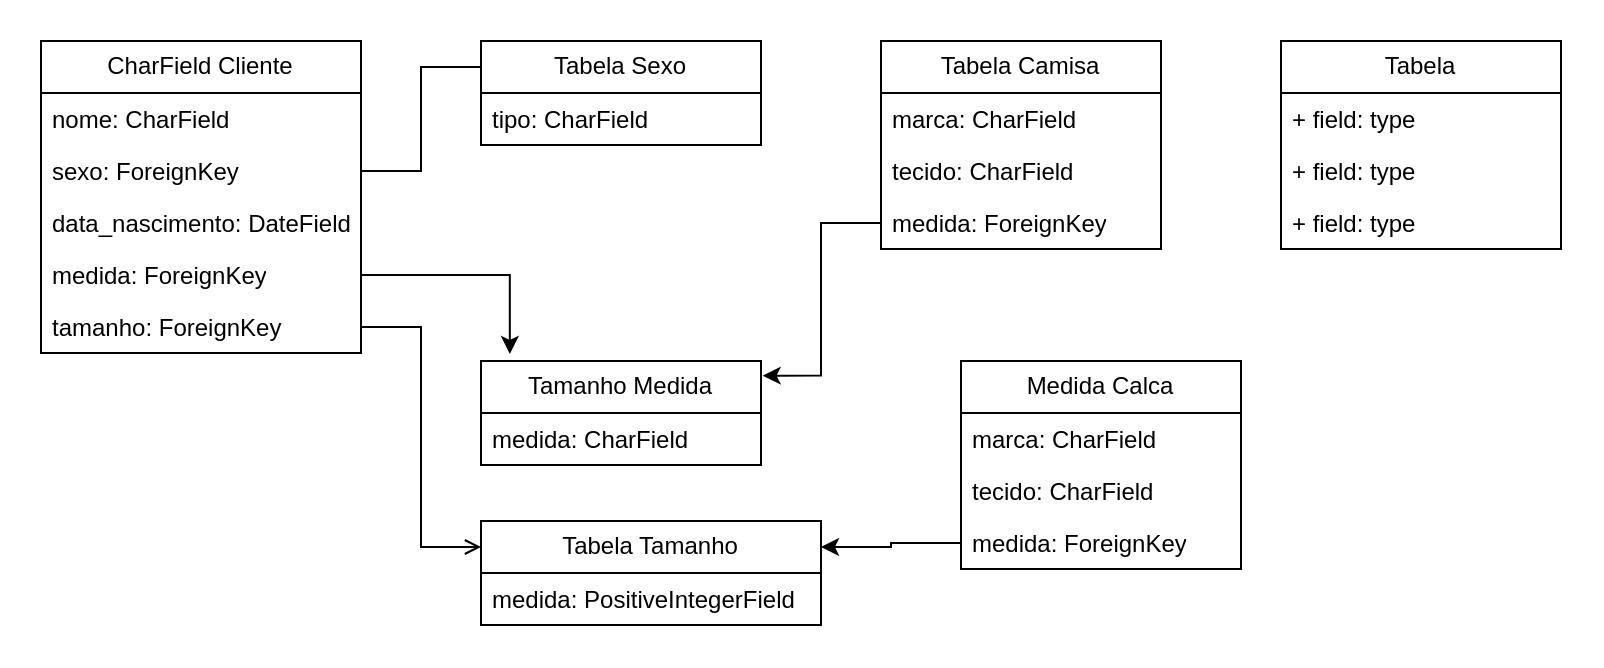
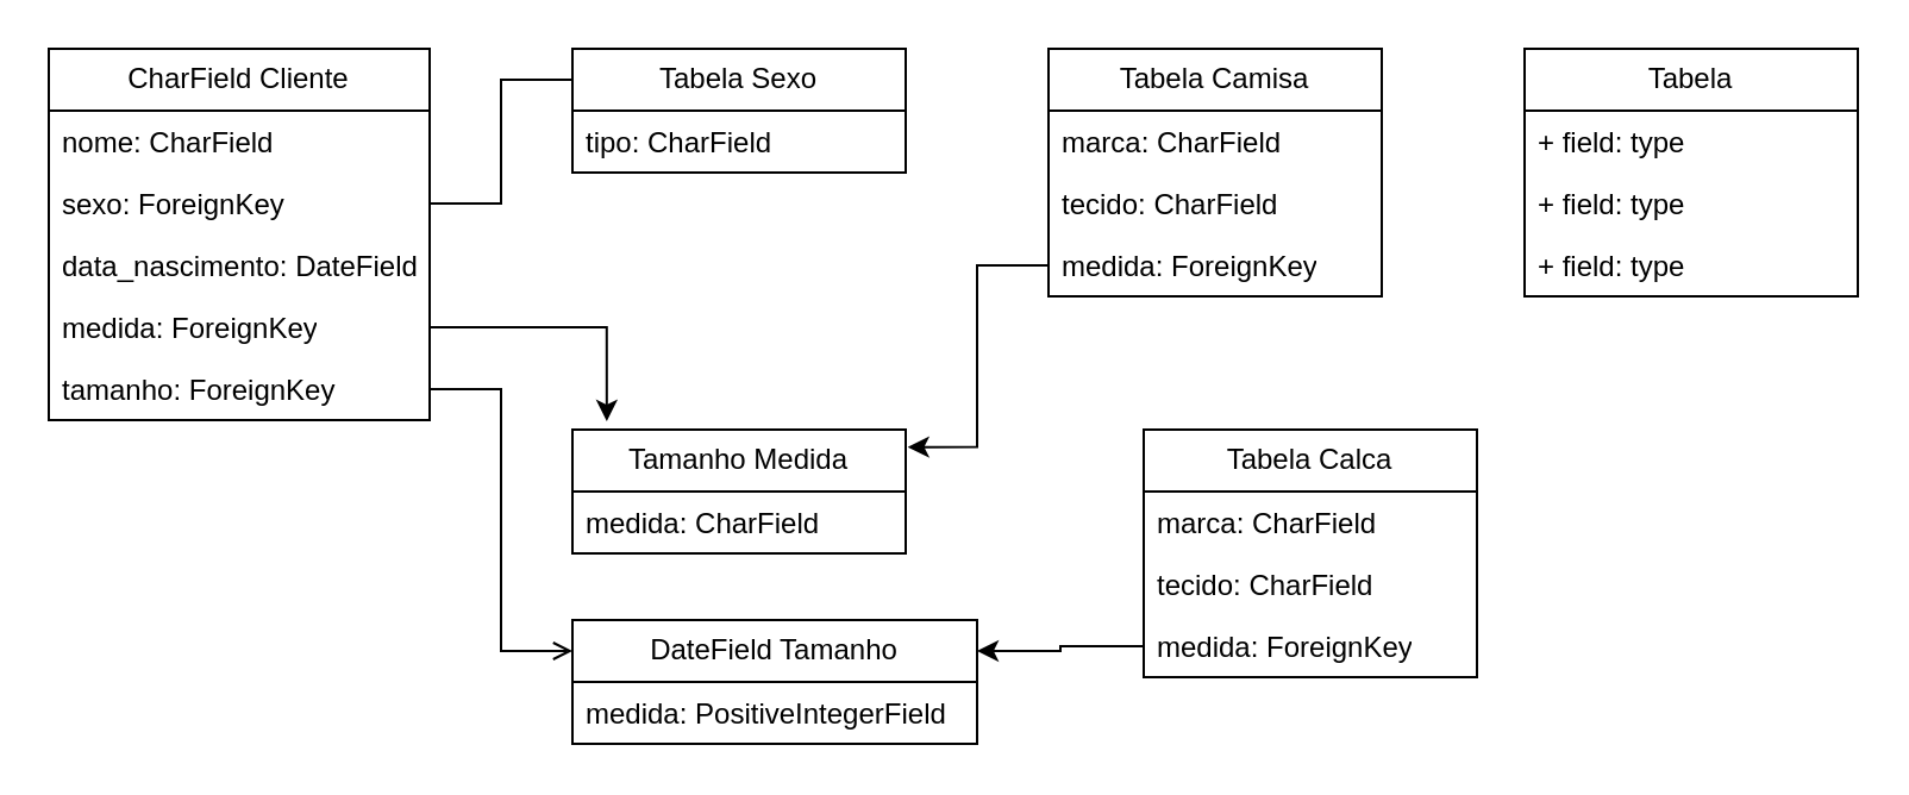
  <mxCell id="0" />
  <mxCell id="1" parent="0" />
  <mxCell id="2" value="CharField Cliente" style="swimlane;fontStyle=0;childLayout=stackLayout;horizontal=1;startSize=26;fillColor=none;horizontalStack=0;resizeParent=1;resizeParentMax=0;resizeLast=0;collapsible=1;marginBottom=0;whiteSpace=wrap;html=1;" vertex="1" parent="1"><mxGeometry x="20" y="20" width="160" height="156" as="geometry" /></mxCell>
  <mxCell id="3" value="nome: CharField" style="text;strokeColor=none;fillColor=none;align=left;verticalAlign=top;spacingLeft=4;spacingRight=4;overflow=hidden;rotatable=0;points=[[0,0.5],[1,0.5]];portConstraint=eastwest;whiteSpace=wrap;html=1;" vertex="1" parent="2"><mxGeometry y="26" width="160" height="26" as="geometry" /></mxCell>
  <mxCell id="4" value="sexo: ForeignKey&amp;nbsp;" style="text;strokeColor=none;fillColor=none;align=left;verticalAlign=top;spacingLeft=4;spacingRight=4;overflow=hidden;rotatable=0;points=[[0,0.5],[1,0.5]];portConstraint=eastwest;whiteSpace=wrap;html=1;" vertex="1" parent="2"><mxGeometry y="52" width="160" height="26" as="geometry" /></mxCell>
  <mxCell id="5" value="data_nascimento: DateField" style="text;strokeColor=none;fillColor=none;align=left;verticalAlign=top;spacingLeft=4;spacingRight=4;overflow=hidden;rotatable=0;points=[[0,0.5],[1,0.5]];portConstraint=eastwest;whiteSpace=wrap;html=1;" vertex="1" parent="2"><mxGeometry y="78" width="160" height="26" as="geometry" /></mxCell>
  <mxCell id="6" value="medida: ForeignKey" style="text;strokeColor=none;fillColor=none;align=left;verticalAlign=top;spacingLeft=4;spacingRight=4;overflow=hidden;rotatable=0;points=[[0,0.5],[1,0.5]];portConstraint=eastwest;whiteSpace=wrap;html=1;" vertex="1" parent="2"><mxGeometry y="104" width="160" height="26" as="geometry" /></mxCell>
  <mxCell id="7" value="tamanho: ForeignKey" style="text;strokeColor=none;fillColor=none;align=left;verticalAlign=top;spacingLeft=4;spacingRight=4;overflow=hidden;rotatable=0;points=[[0,0.5],[1,0.5]];portConstraint=eastwest;whiteSpace=wrap;html=1;" vertex="1" parent="2"><mxGeometry y="130" width="160" height="26" as="geometry" /></mxCell>
  <mxCell id="8" value="Tabela Sexo" style="swimlane;fontStyle=0;childLayout=stackLayout;horizontal=1;startSize=26;fillColor=none;horizontalStack=0;resizeParent=1;resizeParentMax=0;resizeLast=0;collapsible=1;marginBottom=0;whiteSpace=wrap;html=1;" vertex="1" parent="1"><mxGeometry x="240" y="20" width="140" height="52" as="geometry" /></mxCell>
  <mxCell id="9" value="tipo: CharField" style="text;strokeColor=none;fillColor=none;align=left;verticalAlign=top;spacingLeft=4;spacingRight=4;overflow=hidden;rotatable=0;points=[[0,0.5],[1,0.5]];portConstraint=eastwest;whiteSpace=wrap;html=1;" vertex="1" parent="8"><mxGeometry y="26" width="140" height="26" as="geometry" /></mxCell>
  <mxCell id="10" value="Tamanho Medida" style="swimlane;fontStyle=0;childLayout=stackLayout;horizontal=1;startSize=26;fillColor=none;horizontalStack=0;resizeParent=1;resizeParentMax=0;resizeLast=0;collapsible=1;marginBottom=0;whiteSpace=wrap;html=1;" vertex="1" parent="1"><mxGeometry x="240" y="180" width="140" height="52" as="geometry" /></mxCell>
  <mxCell id="11" value="medida: CharField" style="text;strokeColor=none;fillColor=none;align=left;verticalAlign=top;spacingLeft=4;spacingRight=4;overflow=hidden;rotatable=0;points=[[0,0.5],[1,0.5]];portConstraint=eastwest;whiteSpace=wrap;html=1;" vertex="1" parent="10"><mxGeometry y="26" width="140" height="26" as="geometry" /></mxCell>
  <mxCell id="12" value="Tabela Camisa" style="swimlane;fontStyle=0;childLayout=stackLayout;horizontal=1;startSize=26;fillColor=none;horizontalStack=0;resizeParent=1;resizeParentMax=0;resizeLast=0;collapsible=1;marginBottom=0;whiteSpace=wrap;html=1;" vertex="1" parent="1"><mxGeometry x="440" y="20" width="140" height="104" as="geometry" /></mxCell>
  <mxCell id="13" value="marca: CharField" style="text;strokeColor=none;fillColor=none;align=left;verticalAlign=top;spacingLeft=4;spacingRight=4;overflow=hidden;rotatable=0;points=[[0,0.5],[1,0.5]];portConstraint=eastwest;whiteSpace=wrap;html=1;" vertex="1" parent="12"><mxGeometry y="26" width="140" height="26" as="geometry" /></mxCell>
  <mxCell id="14" value="tecido: CharField" style="text;strokeColor=none;fillColor=none;align=left;verticalAlign=top;spacingLeft=4;spacingRight=4;overflow=hidden;rotatable=0;points=[[0,0.5],[1,0.5]];portConstraint=eastwest;whiteSpace=wrap;html=1;" vertex="1" parent="12"><mxGeometry y="52" width="140" height="26" as="geometry" /></mxCell>
  <mxCell id="15" value="medida: ForeignKey" style="text;strokeColor=none;fillColor=none;align=left;verticalAlign=top;spacingLeft=4;spacingRight=4;overflow=hidden;rotatable=0;points=[[0,0.5],[1,0.5]];portConstraint=eastwest;whiteSpace=wrap;html=1;" vertex="1" parent="12"><mxGeometry y="78" width="140" height="26" as="geometry" /></mxCell>
  <mxCell id="16" style="edgeStyle=orthogonalEdgeStyle;rounded=0;orthogonalLoop=1;jettySize=auto;html=1;exitX=1;exitY=0.5;exitDx=0;exitDy=0;entryX=0;entryY=0.25;entryDx=0;entryDy=0;endArrow=none;" edge="1" parent="1" source="4" target="8"><mxGeometry relative="1" as="geometry" /></mxCell>
  <mxCell id="17" style="edgeStyle=orthogonalEdgeStyle;rounded=0;orthogonalLoop=1;jettySize=auto;html=1;exitX=0;exitY=0.5;exitDx=0;exitDy=0;entryX=1.006;entryY=0.141;entryDx=0;entryDy=0;entryPerimeter=0;" edge="1" parent="1" source="15" target="10"><mxGeometry relative="1" as="geometry" /></mxCell>
  <mxCell id="18" value="Tabela" style="swimlane;fontStyle=0;childLayout=stackLayout;horizontal=1;startSize=26;fillColor=none;horizontalStack=0;resizeParent=1;resizeParentMax=0;resizeLast=0;collapsible=1;marginBottom=0;whiteSpace=wrap;html=1;" vertex="1" parent="1"><mxGeometry x="640" y="20" width="140" height="104" as="geometry" /></mxCell>
  <mxCell id="19" value="+ field: type" style="text;strokeColor=none;fillColor=none;align=left;verticalAlign=top;spacingLeft=4;spacingRight=4;overflow=hidden;rotatable=0;points=[[0,0.5],[1,0.5]];portConstraint=eastwest;whiteSpace=wrap;html=1;" vertex="1" parent="18"><mxGeometry y="26" width="140" height="26" as="geometry" /></mxCell>
  <mxCell id="20" value="+ field: type" style="text;strokeColor=none;fillColor=none;align=left;verticalAlign=top;spacingLeft=4;spacingRight=4;overflow=hidden;rotatable=0;points=[[0,0.5],[1,0.5]];portConstraint=eastwest;whiteSpace=wrap;html=1;" vertex="1" parent="18"><mxGeometry y="52" width="140" height="26" as="geometry" /></mxCell>
  <mxCell id="21" value="+ field: type" style="text;strokeColor=none;fillColor=none;align=left;verticalAlign=top;spacingLeft=4;spacingRight=4;overflow=hidden;rotatable=0;points=[[0,0.5],[1,0.5]];portConstraint=eastwest;whiteSpace=wrap;html=1;" vertex="1" parent="18"><mxGeometry y="78" width="140" height="26" as="geometry" /></mxCell>
- <mxCell id="22" value="Medida Calca" style="swimlane;fontStyle=0;childLayout=stackLayout;horizontal=1;startSize=26;fillColor=none;horizontalStack=0;resizeParent=1;resizeParentMax=0;resizeLast=0;collapsible=1;marginBottom=0;whiteSpace=wrap;html=1;" vertex="1" parent="1"><mxGeometry x="480" y="180" width="140" height="104" as="geometry" /></mxCell>
+ <mxCell id="22" value="Tabela Calca" style="swimlane;fontStyle=0;childLayout=stackLayout;horizontal=1;startSize=26;fillColor=none;horizontalStack=0;resizeParent=1;resizeParentMax=0;resizeLast=0;collapsible=1;marginBottom=0;whiteSpace=wrap;html=1;" vertex="1" parent="1"><mxGeometry x="480" y="180" width="140" height="104" as="geometry" /></mxCell>
  <mxCell id="23" value="marca: CharField" style="text;strokeColor=none;fillColor=none;align=left;verticalAlign=top;spacingLeft=4;spacingRight=4;overflow=hidden;rotatable=0;points=[[0,0.5],[1,0.5]];portConstraint=eastwest;whiteSpace=wrap;html=1;" vertex="1" parent="22"><mxGeometry y="26" width="140" height="26" as="geometry" /></mxCell>
  <mxCell id="24" value="tecido: CharField" style="text;strokeColor=none;fillColor=none;align=left;verticalAlign=top;spacingLeft=4;spacingRight=4;overflow=hidden;rotatable=0;points=[[0,0.5],[1,0.5]];portConstraint=eastwest;whiteSpace=wrap;html=1;" vertex="1" parent="22"><mxGeometry y="52" width="140" height="26" as="geometry" /></mxCell>
  <mxCell id="25" value="medida: ForeignKey" style="text;strokeColor=none;fillColor=none;align=left;verticalAlign=top;spacingLeft=4;spacingRight=4;overflow=hidden;rotatable=0;points=[[0,0.5],[1,0.5]];portConstraint=eastwest;whiteSpace=wrap;html=1;" vertex="1" parent="22"><mxGeometry y="78" width="140" height="26" as="geometry" /></mxCell>
- <mxCell id="26" value="Tabela Tamanho" style="swimlane;fontStyle=0;childLayout=stackLayout;horizontal=1;startSize=26;fillColor=none;horizontalStack=0;resizeParent=1;resizeParentMax=0;resizeLast=0;collapsible=1;marginBottom=0;whiteSpace=wrap;html=1;" vertex="1" parent="1"><mxGeometry x="240" y="260" width="170" height="52" as="geometry" /></mxCell>
+ <mxCell id="26" value="DateField Tamanho" style="swimlane;fontStyle=0;childLayout=stackLayout;horizontal=1;startSize=26;fillColor=none;horizontalStack=0;resizeParent=1;resizeParentMax=0;resizeLast=0;collapsible=1;marginBottom=0;whiteSpace=wrap;html=1;" vertex="1" parent="1"><mxGeometry x="240" y="260" width="170" height="52" as="geometry" /></mxCell>
  <mxCell id="27" value="medida: PositiveIntegerField" style="text;strokeColor=none;fillColor=none;align=left;verticalAlign=top;spacingLeft=4;spacingRight=4;overflow=hidden;rotatable=0;points=[[0,0.5],[1,0.5]];portConstraint=eastwest;whiteSpace=wrap;html=1;" vertex="1" parent="26"><mxGeometry y="26" width="170" height="26" as="geometry" /></mxCell>
  <mxCell id="28" style="edgeStyle=orthogonalEdgeStyle;rounded=0;orthogonalLoop=1;jettySize=auto;html=1;exitX=1;exitY=0.5;exitDx=0;exitDy=0;entryX=0;entryY=0.25;entryDx=0;entryDy=0;endArrow=open;" edge="1" parent="1" source="7" target="26"><mxGeometry relative="1" as="geometry" /></mxCell>
  <mxCell id="29" style="edgeStyle=orthogonalEdgeStyle;rounded=0;orthogonalLoop=1;jettySize=auto;html=1;exitX=1;exitY=0.5;exitDx=0;exitDy=0;entryX=0.103;entryY=-0.068;entryDx=0;entryDy=0;entryPerimeter=0;" edge="1" parent="1" source="6" target="10"><mxGeometry relative="1" as="geometry" /></mxCell>
  <mxCell id="30" style="edgeStyle=orthogonalEdgeStyle;rounded=0;orthogonalLoop=1;jettySize=auto;html=1;exitX=0;exitY=0.5;exitDx=0;exitDy=0;entryX=1;entryY=0.25;entryDx=0;entryDy=0;" edge="1" parent="1" source="25" target="26"><mxGeometry relative="1" as="geometry" /></mxCell>
